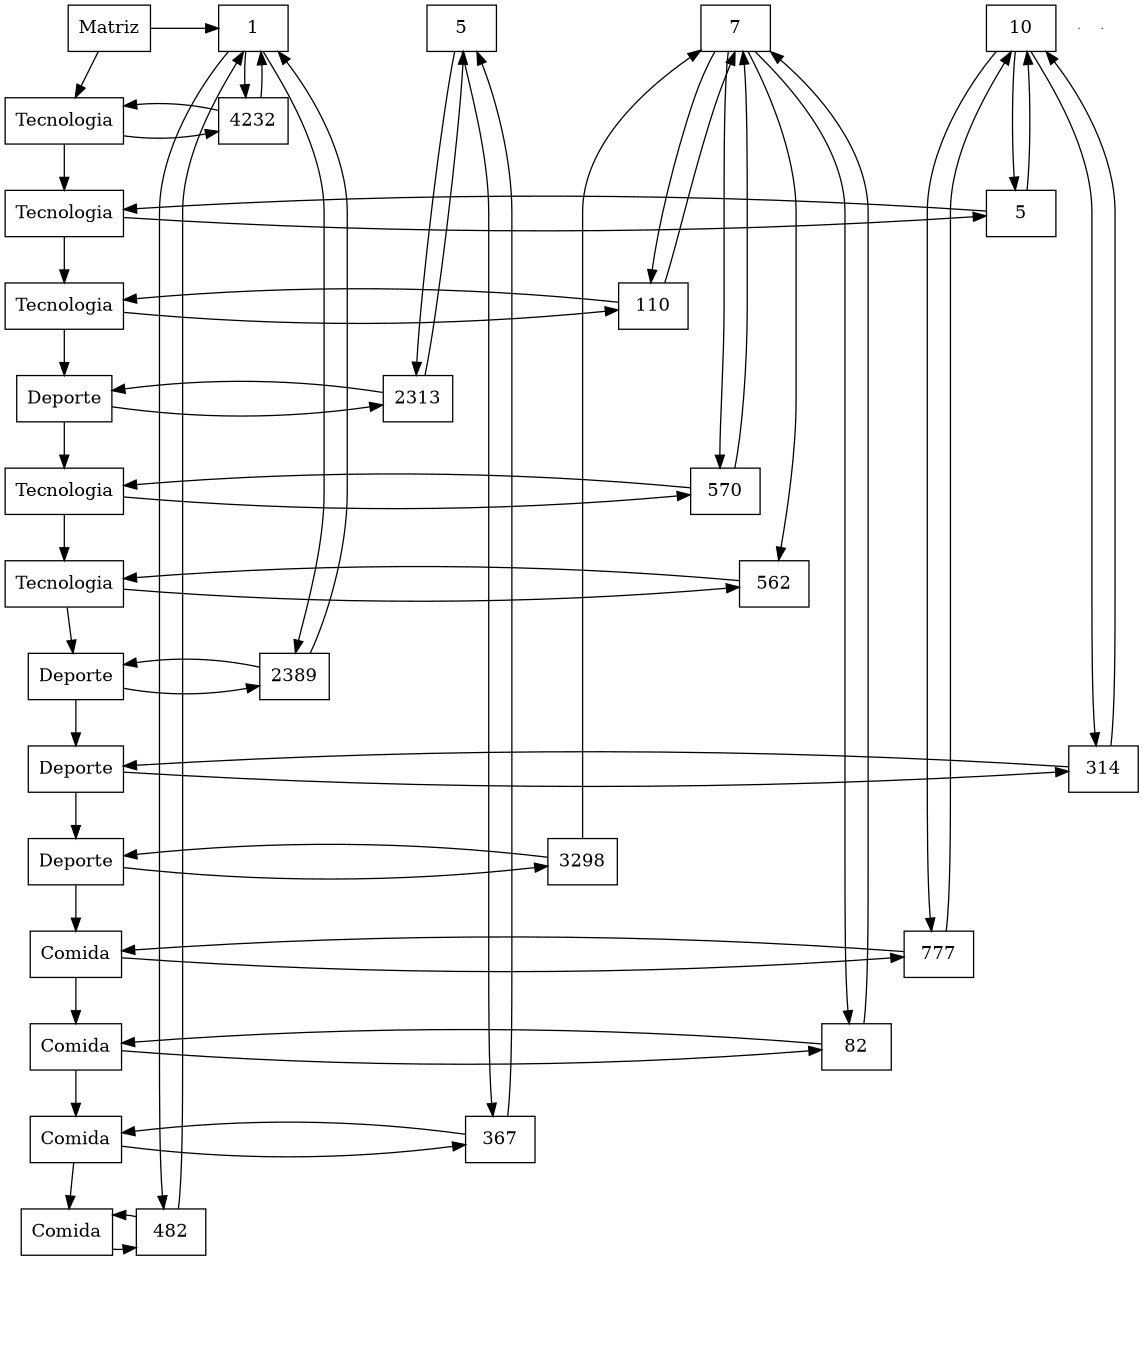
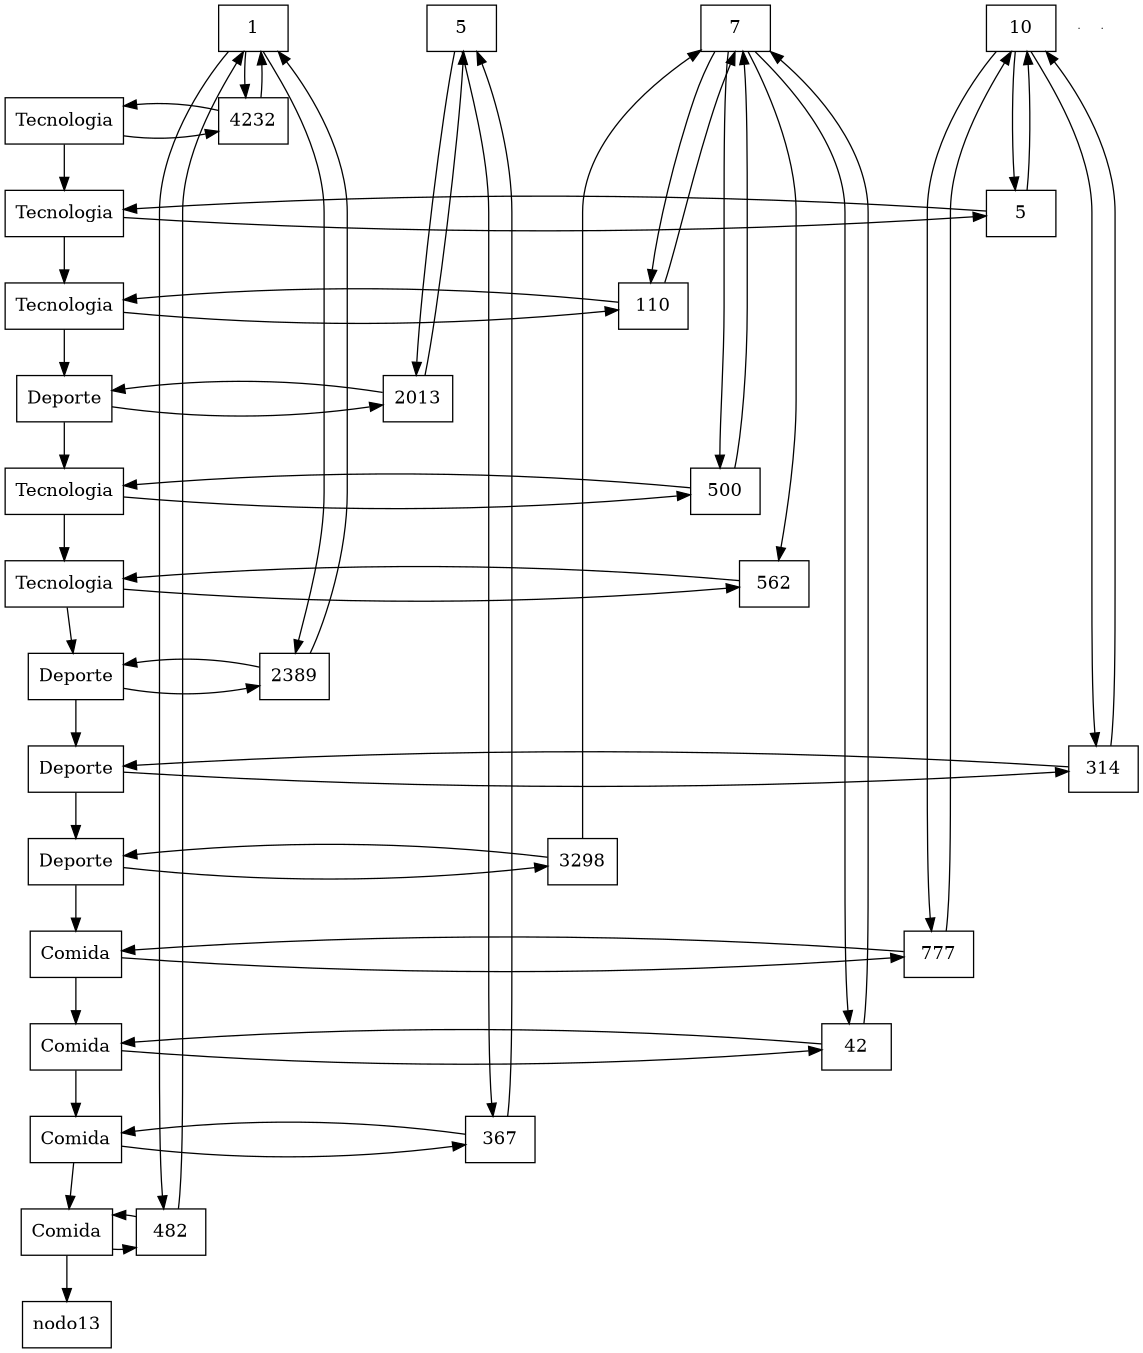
  digraph {
    node [group=1 shape=box]
-   n1 [label=Matriz]
    n2 [label=1]
    n3 [group=10 label=10]
    n4 [group=7 label=7]
    n5 [group=5 label=5]
    n6 [label=Tecnologia]
    n7 [label=4232]
    n8 [label=Tecnologia]
    n9 [group=10 label=5]
    n10 [label=Tecnologia]
    n11 [group=7 label=110]
    n12 [label=Deporte]
-   n13 [group=5 label=2313]
+   n13 [group=5 label=2013]
    n14 [label=Tecnologia]
-   n15 [group=7 label=570]
+   n15 [group=7 label=500]
    n16 [label=Tecnologia]
    n17 [group=7 label=562]
    n18 [label=Deporte]
    n19 [label=2389]
    n20 [label=Deporte]
    n21 [group=10 label=314]
    n22 [label=Deporte]
    n23 [group=7 label=3298]
    n24 [label=Comida]
    n25 [group=10 label=777]
    n26 [label=Comida]
-   n27 [group=7 label=82]
+   n27 [group=7 label=42]
    n28 [label=Comida]
    n29 [group=5 label=367]
    n30 [label=Comida]
    n31 [label=482]
+   nodo13 [group=""]
    e0 [shape=point width=0 group=""]
    e1 [shape=point width=0 group=""]
    subgraph sub_1 {
      rank=same
-     n1
      n2
      n3
      n4
      n5
    }
    subgraph sub_2 {
      rank=same
      n6
      n7
    }
    subgraph sub_3 {
      rank=same
      n8
      n9
    }
    subgraph sub_4 {
      rank=same
      n10
      n11
    }
    subgraph sub_5 {
      rank=same
      n12
      n13
    }
    subgraph sub_6 {
      rank=same
      n14
      n15
    }
    subgraph sub_7 {
      rank=same
      n16
      n17
    }
    subgraph sub_8 {
      rank=same
      n18
      n19
    }
    subgraph sub_9 {
      rank=same
      n20
      n21
    }
    subgraph sub_10 {
      rank=same
      n22
      n23
    }
    subgraph sub_11 {
      rank=same
      n24
      n25
    }
    subgraph sub_12 {
      rank=same
      n26
      n27
    }
    subgraph sub_13 {
      rank=same
      n28
      n29
    }
    subgraph sub_14 {
      rank=same
      n30
      n31
    }
-   n1 -> n2
-   n1 -> n6
    n2 -> n7
    n2 -> n19
    n2 -> n31
    n3 -> n9
    n3 -> n21
    n3 -> n25
    n4 -> n11
    n4 -> n15
    n4 -> n17
    n4 -> n27
    n5 -> n13
    n5 -> n29
    n6 -> n7
    n6 -> n8
    n7 -> n2
    n7 -> n6
    n8 -> n9
    n8 -> n10
    n9 -> n3
    n9 -> n8
    n10 -> n11
    n10 -> n12
    n11 -> n4
    n11 -> n10
    n12 -> n13
    n12 -> n14
    n13 -> n5
    n13 -> n12
    n14 -> n15
    n14 -> n16
    n15 -> n4
    n15 -> n14
    n16 -> n17
    n16 -> n18
    n17 -> n16
    n18 -> n19
    n18 -> n20
    n19 -> n2
    n19 -> n18
    n20 -> n21
    n20 -> n22
    n21 -> n3
    n21 -> n20
    n22 -> n23
    n22 -> n24
    n23 -> n4
    n23 -> n22
    n24 -> n25
    n24 -> n26
    n25 -> n3
    n25 -> n24
    n26 -> n27
    n26 -> n28
    n27 -> n4
    n27 -> n26
    n28 -> n29
    n28 -> n30
    n29 -> n5
    n29 -> n28
    n30 -> n31
+   n30 -> nodo13
    n31 -> n2
    n31 -> n30
  }
